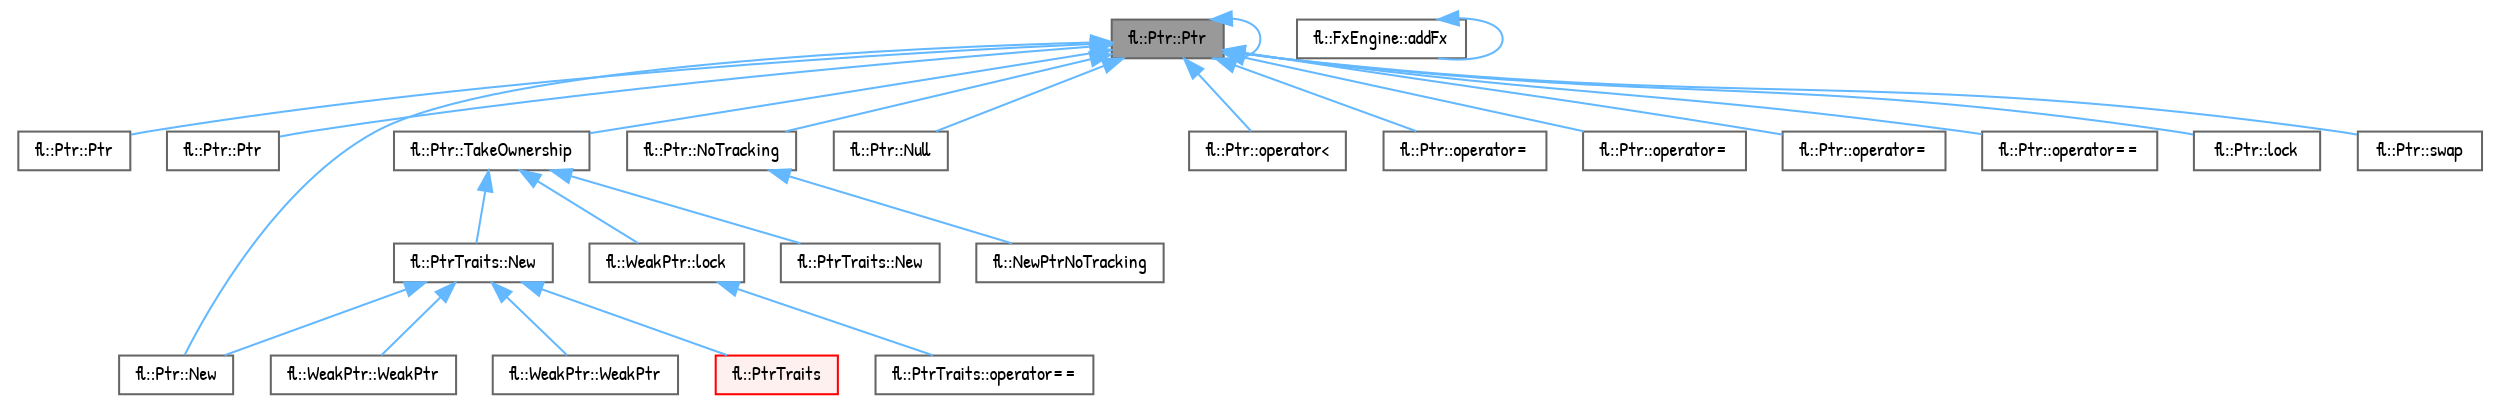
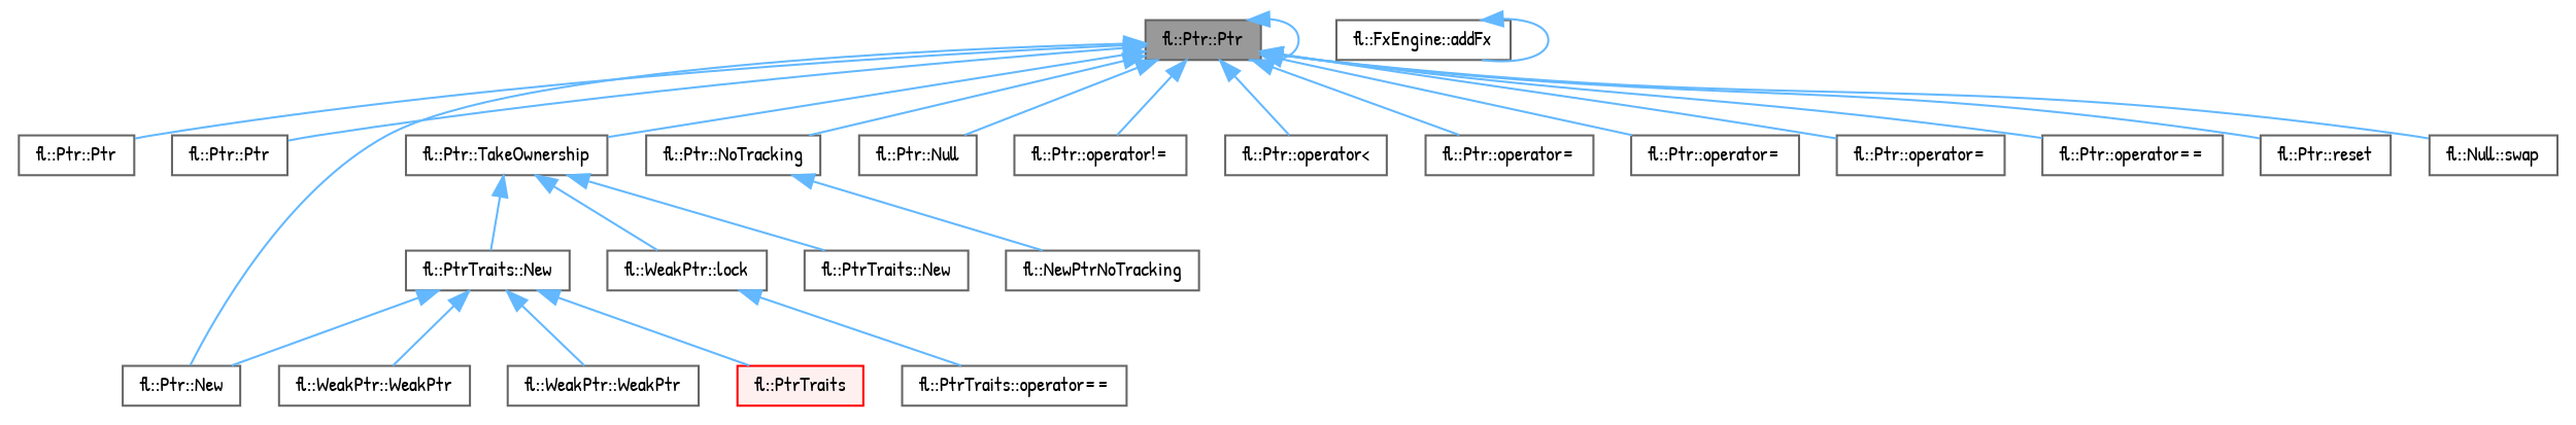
  digraph {
    fontname="Patrick Hand"
    rankdir=TB
    node [color=grey40 fillcolor=white fontname="Patrick Hand" fontsize=10 shape=box style=filled]
    edge [color=steelblue1 dir=back fontname="Patrick Hand" fontsize=10 labelfontname=Helvetica labelfontsize=10 style=solid]
    n1 [color=gray40 fillcolor=grey60 fontcolor=black height=0.2 label="fl::Ptr::Ptr" width=0.4]
    n2 [height=0.2 label="fl::Ptr::Ptr" width=0.4]
    n3 [height=0.2 label="fl::Ptr::Ptr" width=0.4]
    n4 [height=0.2 label="fl::Ptr::New" width=0.4]
    n5 [height=0.2 label="fl::Ptr::NoTracking" width=0.4]
    n6 [height=0.2 label="fl::Ptr::Null" width=0.4]
+   n7 [height=0.2 label="fl::Ptr::operator!=" width=0.4]
    n8 [height=0.2 label="fl::Ptr::operator\<" width=0.4]
    n9 [height=0.2 label="fl::Ptr::operator=" width=0.4]
    n10 [height=0.2 label="fl::Ptr::operator=" width=0.4]
    n11 [height=0.2 label="fl::Ptr::operator=" width=0.4]
    n12 [height=0.2 label="fl::Ptr::operator==" width=0.4]
-   n13 [height=0.2 label="fl::Ptr::lock" width=0.4]
-   n14 [height=0.2 label="fl::Ptr::swap" width=0.4]
+   n13 [height=0.2 label="fl::Ptr::reset" width=0.4]
+   n14 [height=0.2 label="fl::Null::swap" width=0.4]
    n15 [height=0.2 label="fl::Ptr::TakeOwnership" width=0.4]
    n16 [height=0.2 label="fl::NewPtrNoTracking" width=0.4]
    n17 [height=0.2 label="fl::WeakPtr::lock" width=0.4]
    n18 [height=0.2 label="fl::PtrTraits::New" width=0.4]
    n19 [height=0.2 label="fl::PtrTraits::New" width=0.4]
    n20 [height=0.2 label="fl::FxEngine::addFx" width=0.4]
    n21 [height=0.2 label="fl::PtrTraits::operator==" width=0.4]
    n22 [height=0.2 label="fl::WeakPtr::WeakPtr" width=0.4]
    n23 [height=0.2 label="fl::WeakPtr::WeakPtr" width=0.4]
    n24 [color=red fillcolor="#FFF0F0" height=0.2 label="fl::PtrTraits" width=0.4]
    n1 -> n1
    n1 -> n2
    n1 -> n3
    n1 -> n4
    n1 -> n5
    n1 -> n6
+   n1 -> n7
    n1 -> n8
    n1 -> n9
    n1 -> n10
    n1 -> n11
    n1 -> n12
    n1 -> n13
    n1 -> n14
    n1 -> n15
    n5 -> n16
    n15 -> n17
    n15 -> n18
    n15 -> n19
    n17 -> n21
    n18 -> n4
    n18 -> n22
    n18 -> n23
    n18 -> n24
    n20 -> n20
  }
